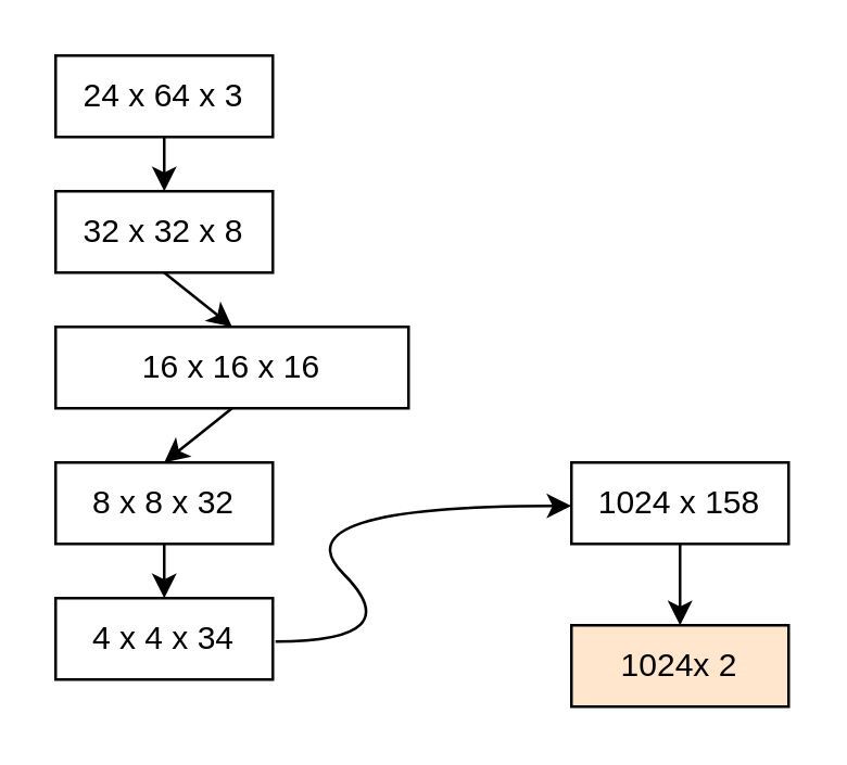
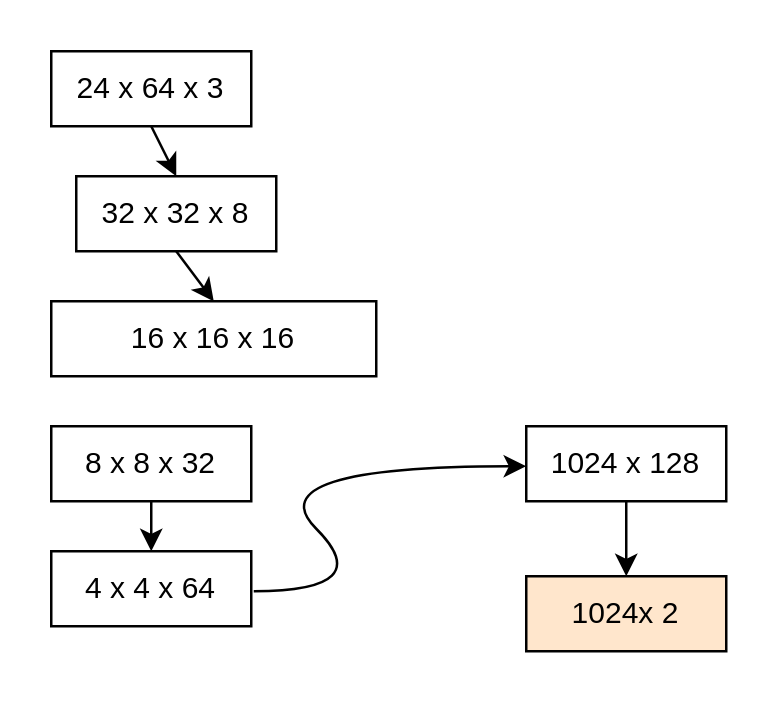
  <mxCell id="0" />
  <mxCell id="1" parent="0" />
  <mxCell id="2" value="24 x 64 x 3" style="rounded=0;whiteSpace=wrap;html=1;" vertex="1" parent="1"><mxGeometry x="20" y="20" width="80" height="30" as="geometry" /></mxCell>
- <mxCell id="3" value="32 x 32 x 8" style="rounded=0;whiteSpace=wrap;html=1;" vertex="1" parent="1"><mxGeometry x="20" y="70" width="80" height="30" as="geometry" /></mxCell>
- <mxCell id="4" value="4 x 4 x 34" style="rounded=0;whiteSpace=wrap;html=1;" vertex="1" parent="1"><mxGeometry x="20" y="220" width="80" height="30" as="geometry" /></mxCell>
+ <mxCell id="3" value="32 x 32 x 8" style="rounded=0;whiteSpace=wrap;html=1;" vertex="1" parent="1"><mxGeometry x="30" y="70" width="80" height="30" as="geometry" /></mxCell>
+ <mxCell id="4" value="4 x 4 x 64" style="rounded=0;whiteSpace=wrap;html=1;" vertex="1" parent="1"><mxGeometry x="20" y="220" width="80" height="30" as="geometry" /></mxCell>
  <mxCell id="5" value="8 x 8 x 32" style="rounded=0;whiteSpace=wrap;html=1;" vertex="1" parent="1"><mxGeometry x="20" y="170" width="80" height="30" as="geometry" /></mxCell>
  <mxCell id="6" value="16 x 16 x 16" style="rounded=0;whiteSpace=wrap;html=1;" vertex="1" parent="1"><mxGeometry x="20" y="120" width="130" height="30" as="geometry" /></mxCell>
  <mxCell id="7" value="" style="endArrow=classic;html=1;rounded=0;exitX=0.5;exitY=1;exitDx=0;exitDy=0;entryX=0.5;entryY=0;entryDx=0;entryDy=0;" edge="1" parent="1" source="2" target="3"><mxGeometry width="50" height="50" relative="1" as="geometry"><mxPoint x="380" y="160" as="sourcePoint" /><mxPoint x="430" y="110" as="targetPoint" /></mxGeometry></mxCell>
  <mxCell id="8" value="" style="endArrow=classic;html=1;rounded=0;exitX=0.5;exitY=1;exitDx=0;exitDy=0;entryX=0.5;entryY=0;entryDx=0;entryDy=0;" edge="1" parent="1" source="3" target="6"><mxGeometry width="50" height="50" relative="1" as="geometry"><mxPoint x="70" y="60" as="sourcePoint" /><mxPoint x="70" y="80" as="targetPoint" /></mxGeometry></mxCell>
- <mxCell id="9" value="" style="endArrow=classic;html=1;rounded=0;exitX=0.5;exitY=1;exitDx=0;exitDy=0;entryX=0.5;entryY=0;entryDx=0;entryDy=0;" edge="1" parent="1" source="6" target="5"><mxGeometry width="50" height="50" relative="1" as="geometry"><mxPoint x="80" y="70" as="sourcePoint" /><mxPoint x="80" y="90" as="targetPoint" /></mxGeometry></mxCell>
  <mxCell id="10" value="" style="endArrow=classic;html=1;rounded=0;entryX=0.5;entryY=0;entryDx=0;entryDy=0;" edge="1" parent="1" target="4"><mxGeometry width="50" height="50" relative="1" as="geometry"><mxPoint x="60" y="200" as="sourcePoint" /><mxPoint x="220" y="130" as="targetPoint" /></mxGeometry></mxCell>
  <mxCell id="11" value="" style="curved=1;endArrow=classic;html=1;rounded=0;" edge="1" parent="1"><mxGeometry width="50" height="50" relative="1" as="geometry"><mxPoint x="101" y="236" as="sourcePoint" /><mxPoint x="210" y="186" as="targetPoint" /><Array as="points"><mxPoint x="151" y="236" /><mxPoint x="101" y="186" /></Array></mxGeometry></mxCell>
- <mxCell id="12" value="1024 x 158" style="rounded=0;whiteSpace=wrap;html=1;" vertex="1" parent="1"><mxGeometry x="210" y="170" width="80" height="30" as="geometry" /></mxCell>
+ <mxCell id="12" value="1024 x 128" style="rounded=0;whiteSpace=wrap;html=1;" vertex="1" parent="1"><mxGeometry x="210" y="170" width="80" height="30" as="geometry" /></mxCell>
  <mxCell id="13" value="" style="endArrow=classic;html=1;rounded=0;exitX=0.5;exitY=1;exitDx=0;exitDy=0;" edge="1" parent="1" source="12"><mxGeometry width="50" height="50" relative="1" as="geometry"><mxPoint x="380" y="160" as="sourcePoint" /><mxPoint x="250" y="230" as="targetPoint" /></mxGeometry></mxCell>
  <mxCell id="14" value="1024x 2" style="rounded=0;whiteSpace=wrap;html=1;fillColor=#ffe6cc;" vertex="1" parent="1"><mxGeometry x="210" y="230" width="80" height="30" as="geometry" /></mxCell>
